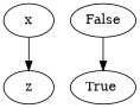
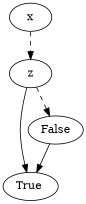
  digraph {
    n1 [label=x]
    n2 [label=z]
    n3 [label="True "]
    n4 [label=False]
-   n1 -> n2 [style=solid]
+   n1 -> n2 [style=dashed]
+   n2 -> n3
+   n2 -> n4 [style=dashed]
    n4 -> n3
  }
